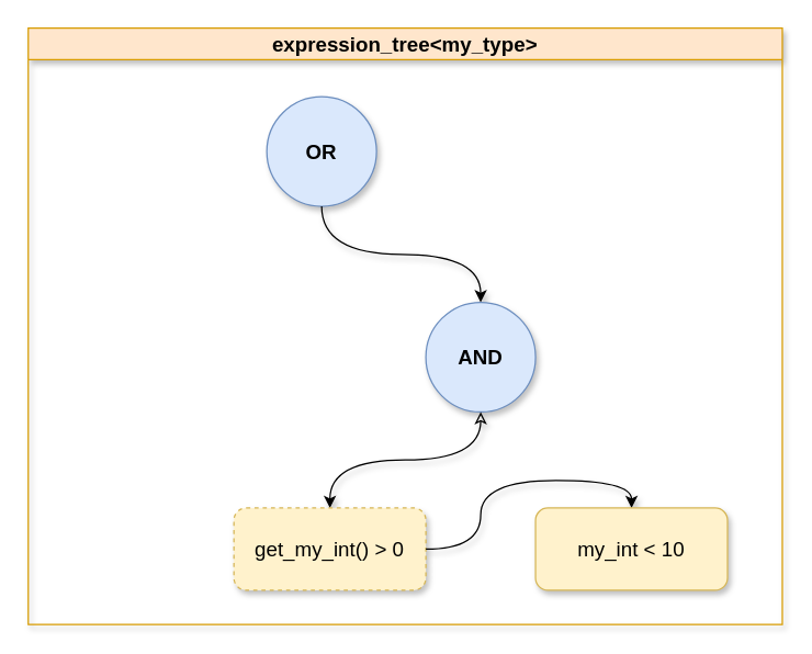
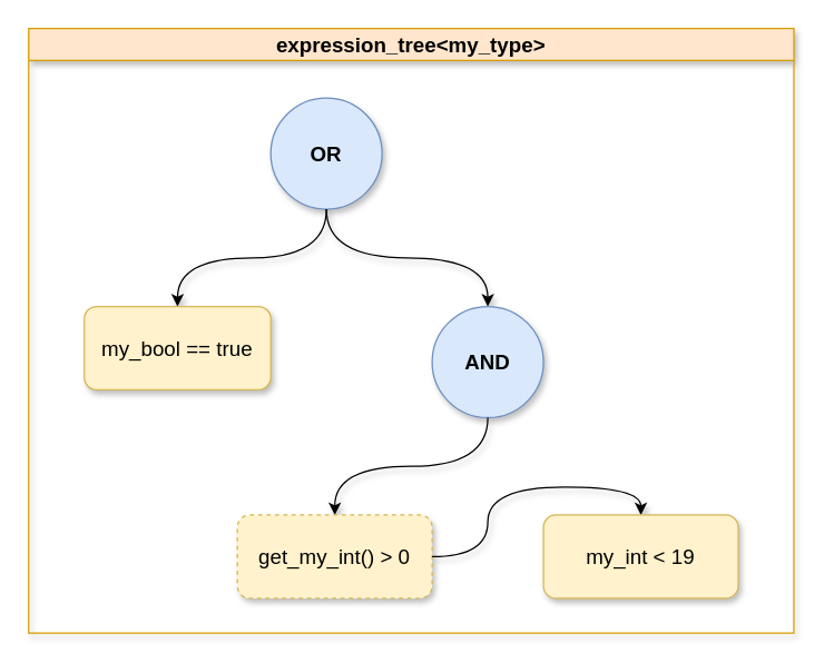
  <mxCell id="0" />
  <mxCell id="1" parent="0" />
  <mxCell id="2" value="&lt;font style=&quot;font-size: 15px;&quot;&gt;expression_tree&amp;lt;my_type&amp;gt;&lt;/font&gt;" style="swimlane;whiteSpace=wrap;html=1;fillColor=#ffe6cc;strokeColor=#d79b00;shadow=1;" vertex="1" parent="1"><mxGeometry x="20" y="20" width="550" height="435" as="geometry" /></mxCell>
  <mxCell id="3" value="&lt;font size=&quot;1&quot; style=&quot;&quot;&gt;&lt;b style=&quot;font-size: 15px;&quot;&gt;OR&lt;/b&gt;&lt;/font&gt;" style="ellipse;whiteSpace=wrap;html=1;aspect=fixed;fillColor=#dae8fc;strokeColor=#6c8ebf;shadow=1;" vertex="1" parent="2"><mxGeometry x="174" y="50" width="80" height="80" as="geometry" /></mxCell>
+ <mxCell id="4" style="rounded=0;orthogonalLoop=1;jettySize=auto;html=1;exitX=0.5;exitY=0;exitDx=0;exitDy=0;entryX=0.5;entryY=1;entryDx=0;entryDy=0;startArrow=classic;startFill=1;endArrow=none;endFill=0;edgeStyle=orthogonalEdgeStyle;curved=1;shadow=1;" edge="1" parent="2" source="5" target="3"><mxGeometry relative="1" as="geometry" /></mxCell>
+ <mxCell id="5" value="&lt;font style=&quot;font-size: 15px;&quot;&gt;my_bool == true&lt;/font&gt;" style="rounded=1;whiteSpace=wrap;html=1;fillColor=#fff2cc;strokeColor=#d6b656;shadow=1;" vertex="1" parent="2"><mxGeometry x="40" y="200" width="134" height="60" as="geometry" /></mxCell>
  <mxCell id="6" style="edgeStyle=orthogonalEdgeStyle;rounded=0;orthogonalLoop=1;jettySize=auto;html=1;exitX=0.5;exitY=0;exitDx=0;exitDy=0;entryX=0.5;entryY=1;entryDx=0;entryDy=0;curved=1;startArrow=classic;startFill=1;endArrow=none;endFill=0;shadow=1;" edge="1" parent="2" source="7" target="3"><mxGeometry relative="1" as="geometry" /></mxCell>
  <mxCell id="7" value="&lt;font style=&quot;font-size: 15px;&quot;&gt;&lt;b&gt;AND&lt;/b&gt;&lt;/font&gt;" style="ellipse;whiteSpace=wrap;html=1;aspect=fixed;fillColor=#dae8fc;strokeColor=#6c8ebf;shadow=1;" vertex="1" parent="2"><mxGeometry x="290" y="200" width="80" height="80" as="geometry" /></mxCell>
- <mxCell id="8" style="rounded=0;orthogonalLoop=1;jettySize=auto;html=1;exitX=0.5;exitY=0;exitDx=0;exitDy=0;entryX=0.5;entryY=1;entryDx=0;entryDy=0;startArrow=classic;startFill=1;endArrow=classic;endFill=0;edgeStyle=orthogonalEdgeStyle;curved=1;shadow=1;" edge="1" parent="2" source="9" target="7"><mxGeometry relative="1" as="geometry"><mxPoint x="328" y="280" as="targetPoint" /></mxGeometry></mxCell>
+ <mxCell id="8" style="rounded=0;orthogonalLoop=1;jettySize=auto;html=1;exitX=0.5;exitY=0;exitDx=0;exitDy=0;entryX=0.5;entryY=1;entryDx=0;entryDy=0;startArrow=classic;startFill=1;endArrow=none;endFill=0;edgeStyle=orthogonalEdgeStyle;curved=1;shadow=1;" edge="1" parent="2" source="9" target="7"><mxGeometry relative="1" as="geometry"><mxPoint x="328" y="280" as="targetPoint" /></mxGeometry></mxCell>
  <mxCell id="9" value="&lt;span style=&quot;font-size: 15px;&quot;&gt;get_my_int() &amp;gt; 0&lt;/span&gt;" style="rounded=1;whiteSpace=wrap;html=1;fillColor=#fff2cc;strokeColor=#d6b656;shadow=1;dashed=1;" vertex="1" parent="2"><mxGeometry x="150" y="350" width="140" height="60" as="geometry" /></mxCell>
  <mxCell id="10" style="rounded=0;orthogonalLoop=1;jettySize=auto;html=1;exitX=0.5;exitY=0;exitDx=0;exitDy=0;startArrow=classic;startFill=1;endArrow=none;endFill=0;edgeStyle=orthogonalEdgeStyle;curved=1;shadow=1;" edge="1" parent="2" source="11" target="9"><mxGeometry relative="1" as="geometry"><mxPoint x="580" y="280" as="targetPoint" /></mxGeometry></mxCell>
- <mxCell id="11" value="&lt;span style=&quot;font-size: 15px;&quot;&gt;my_int &amp;lt; 10&lt;/span&gt;" style="rounded=1;whiteSpace=wrap;html=1;fillColor=#fff2cc;strokeColor=#d6b656;shadow=1;" vertex="1" parent="2"><mxGeometry x="370" y="350" width="140" height="60" as="geometry" /></mxCell>
+ <mxCell id="11" value="&lt;span style=&quot;font-size: 15px;&quot;&gt;my_int &amp;lt; 19&lt;/span&gt;" style="rounded=1;whiteSpace=wrap;html=1;fillColor=#fff2cc;strokeColor=#d6b656;shadow=1;" vertex="1" parent="2"><mxGeometry x="370" y="350" width="140" height="60" as="geometry" /></mxCell>
